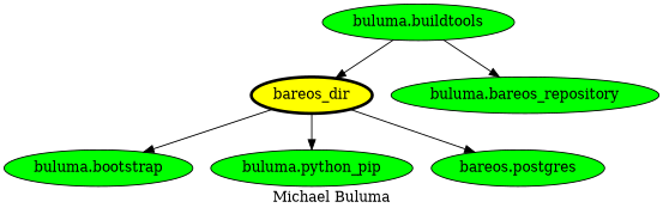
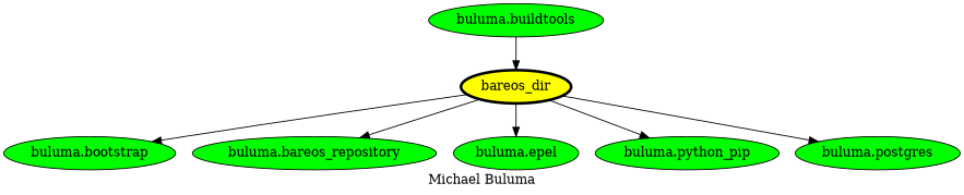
  digraph {
    label="Michael Buluma"
    node [fillcolor=green style=filled]
    bareos_dir [fillcolor=yellow penwidth=3]
    "buluma.bootstrap"
    "buluma.bareos_repository"
+   "buluma.epel"
    "buluma.python_pip"
-   "buluma.postgres" [label="bareos.postgres"]
+   "buluma.postgres"
    "buluma.buildtools"
    bareos_dir -> "buluma.bootstrap"
-   "buluma.buildtools" -> "buluma.bareos_repository"
+   bareos_dir -> "buluma.bareos_repository"
+   bareos_dir -> "buluma.epel"
    bareos_dir -> "buluma.python_pip"
    bareos_dir -> "buluma.postgres"
    "buluma.buildtools" -> bareos_dir
  }
